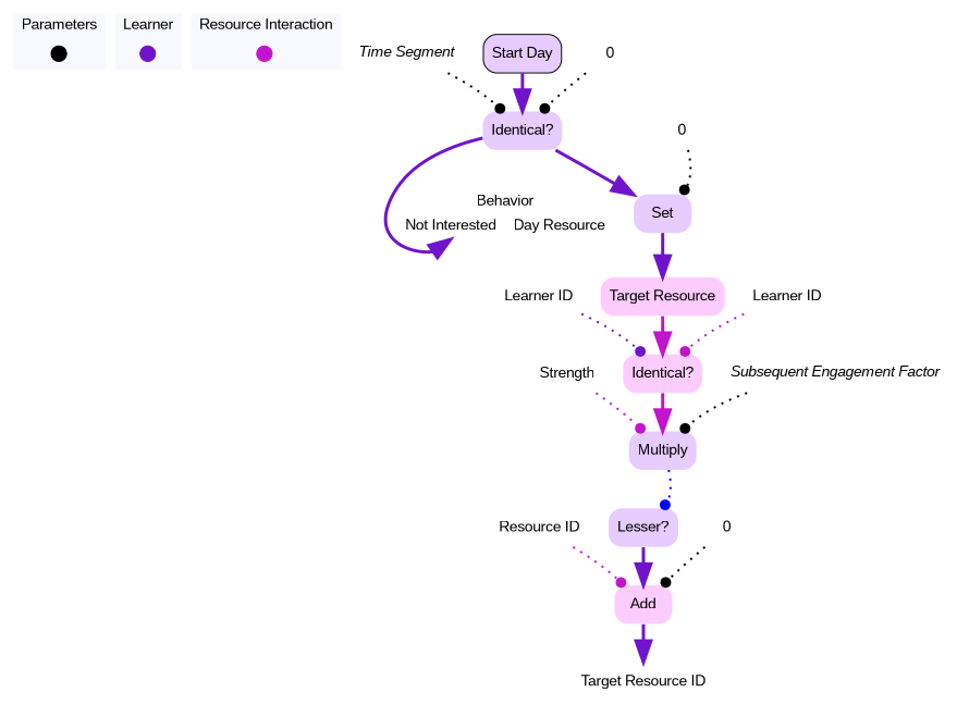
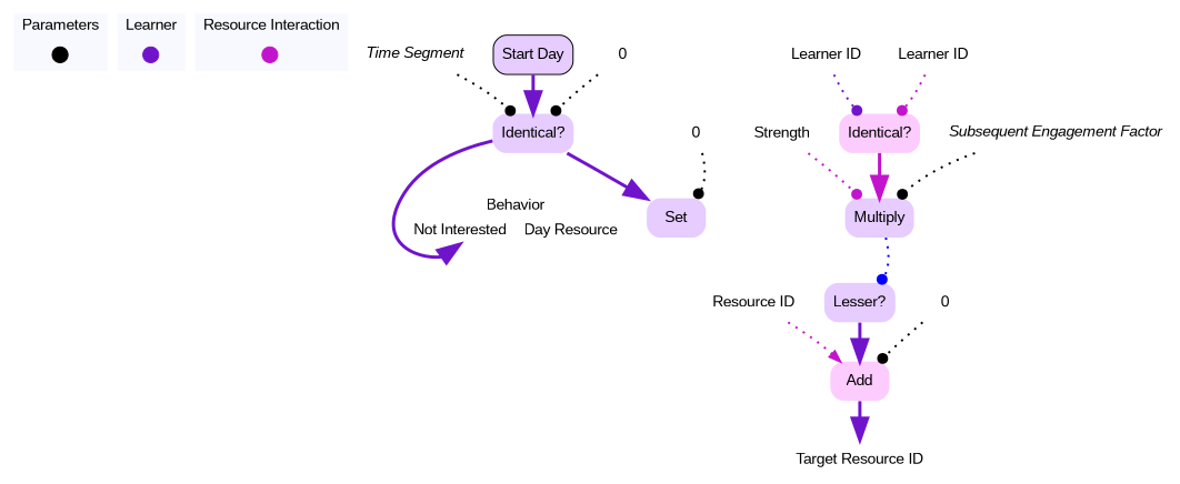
  digraph {
    fontname="Liberation Sans"
    node [color=none fontname="Liberation Sans" shape=none style=filled]
    edge [arrowhead=dot color="0.75, 0.9 , 0.8" fontname="Liberation Sans" penwidth=2.0 style=dotted]
    contextOverview [color=black fixedsize=true fontcolor=white height=.2 shape=point width=.2]
    startDayOverview [color="0.75, 0.9 , 0.8" fixedsize=true fontcolor=white height=.2 shape=point width=.2]
    targetResourceOverview [color="0.824, 0.9 , 0.8" fixedsize=true fontcolor=white height=.2 shape=point width=.2]
    n4 [fillcolor=white label="{<learnerbehavior> Behavior | {<learnerbehaviornotInterested> Not Interested|<learnerbehaviorseekingResource> Day Resource}}" shape=record]
    n5 [fillcolor=white fontsize=14 label="Target Resource ID"]
    n6 [fillcolor=white fontsize=14 label="Resource ID"]
    n7 [color="0.824, 0.2, 1.0" label=Add style="rounded,filled"]
    n8 [fillcolor=white fontsize=14 label=<<i>Time Segment</i>>]
    n9 [color="0.75, 0.2, 1.0" label="Identical?" style="rounded,filled"]
    n10 [color="0.75, 0.2, 1.0" label=Set style="rounded,filled"]
    n11 [fillcolor=white fontsize=14 label="Learner ID"]
    n12 [color="0.824, 0.2, 1.0" label="Identical?" style="rounded,filled"]
    n13 [color="0.75, 0.2, 1.0" label=Multiply style="rounded,filled"]
    n14 [fillcolor=white fontsize=14 label="Learner ID"]
    n15 [fillcolor=white fontsize=14 label=<<i>Subsequent Engagement Factor </i>>]
    n16 [color="0.75, 0.2, 1.0" label="Lesser?" style="rounded,filled"]
    n17 [fillcolor=white fontsize=14 label=Strength]
    n18 [color=black fillcolor="0.75, 0.2, 1.0" label="Start Day" shape=box style="rounded,filled"]
-   n19 [color=gray fillcolor="0.824, 0.2, 1.0" label="Target Resource" style="rounded,filled"]
    n20 [label=0 color="" style=""]
    n21 [label=0 color="" style=""]
    n22 [label=0 color="" style=""]
    subgraph cluster_1 {
      color=white
      fillcolor=ghostwhite
      label=Parameters
      labeljust=l
      style=filled
      contextOverview
    }
    subgraph cluster_2 {
      color=white
      fillcolor=ghostwhite
      label=Learner
      labeljust=l
      nodesep=0.1
      style=filled
      startDayOverview
    }
    subgraph cluster_3 {
      color=white
      fillcolor=ghostwhite
      label="Resource Interaction"
      labeljust=l
      nodesep=0.1
      style=filled
      targetResourceOverview
    }
-   n6 -> n7 [color="0.824, 0.9 , 0.8" headport=nw]
+   n6 -> n7 [arrowhead=normal color="0.824, 0.9 , 0.8" headport=nw]
    n7 -> n5 [arrowsize=2.0 penwidth=3.0 arrowhead="" style=""]
    n8 -> n9 [color=black headport=nw]
    n9 -> n4 [arrowsize=2.0 headport=learnerbehaviornotInterested penwidth=3.0 arrowhead="" style=""]
    n9 -> n10 [arrowsize=2.0 penwidth=3.0 arrowhead="" style=""]
-   n10 -> n19 [arrowsize=2.0 penwidth=3.0 arrowhead="" style=""]
    n11 -> n12 [color="0.824, 0.9 , 0.8" headport=ne]
    n12 -> n13 [arrowsize=2.0 color="0.824, 0.9 , 0.8" penwidth=3.0 arrowhead="" style=""]
    n13 -> n16 [color=blue headport=ne]
    n14 -> n12 [headport=nw]
    n15 -> n13 [color=black headport=ne]
    n16 -> n7 [arrowsize=2.0 penwidth=3.0 arrowhead="" style=""]
    n17 -> n13 [color="0.824, 0.9 , 0.8" headport=nw]
    n18 -> n9 [arrowsize=2.0 penwidth=3.0 arrowhead="" style=""]
-   n19 -> n12 [arrowsize=2.0 color="0.824, 0.9 , 0.8" penwidth=3.0 arrowhead="" style=""]
    n20 -> n7 [color=black headport=ne]
    n21 -> n9 [color=black headport=ne]
    n22 -> n10 [color=black headport=ne]
  }
